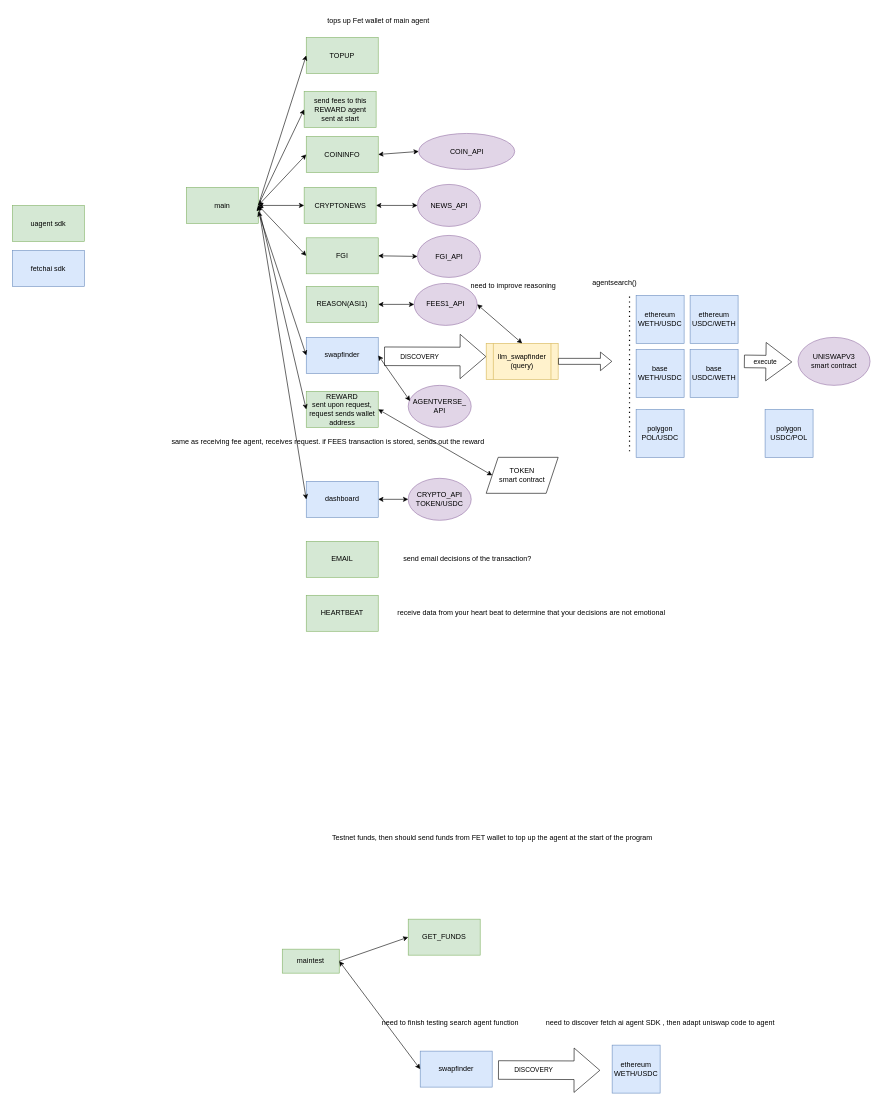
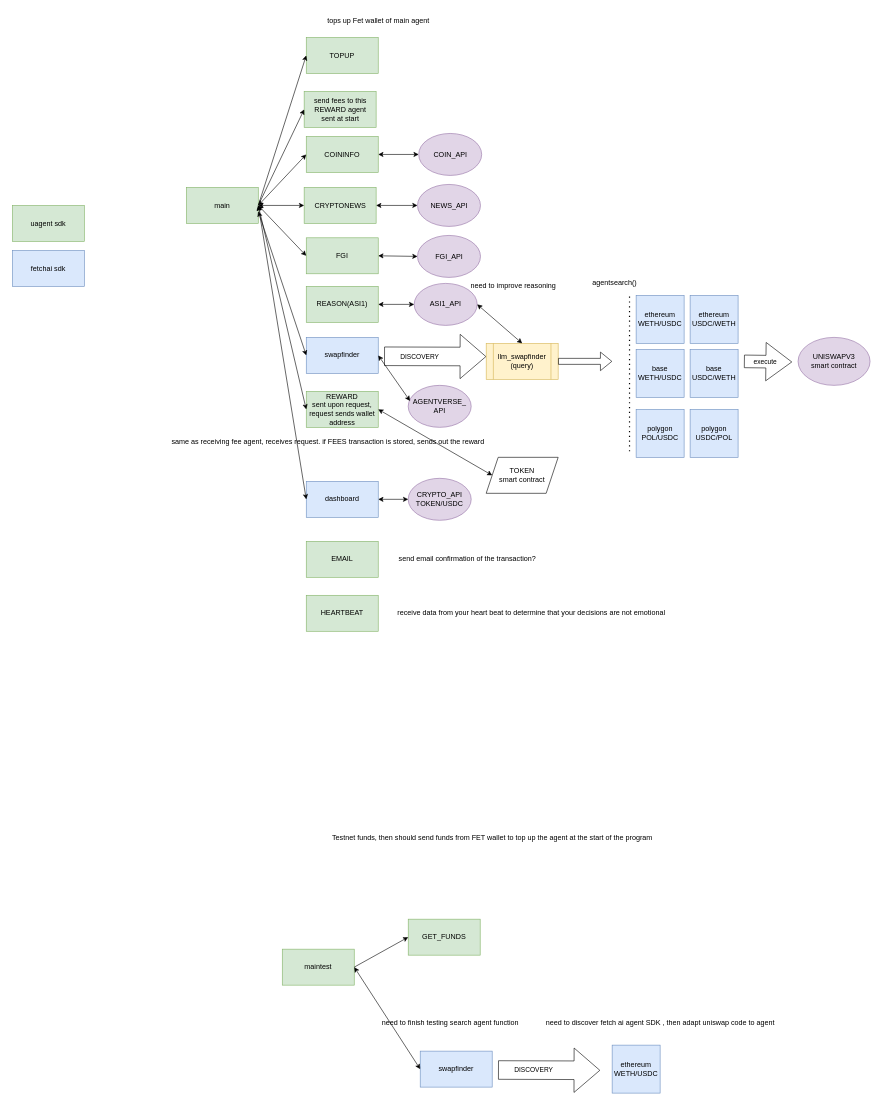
  <mxCell id="0" />
  <mxCell id="1" parent="0" />
  <mxCell id="2" value="main" style="rounded=0;whiteSpace=wrap;html=1;fillColor=#d5e8d4;strokeColor=#82b366;" parent="1" vertex="1"><mxGeometry x="310" y="312" width="120" height="60" as="geometry" /></mxCell>
  <mxCell id="3" value="FGI" style="rounded=0;whiteSpace=wrap;html=1;fillColor=#d5e8d4;strokeColor=#82b366;" parent="1" vertex="1"><mxGeometry x="510" y="396" width="120" height="60" as="geometry" /></mxCell>
  <mxCell id="4" value="COININFO" style="rounded=0;whiteSpace=wrap;html=1;fillColor=#d5e8d4;strokeColor=#82b366;" parent="1" vertex="1"><mxGeometry x="510" y="227" width="120" height="60" as="geometry" /></mxCell>
  <mxCell id="5" value="swapfinder" style="rounded=0;whiteSpace=wrap;html=1;fillColor=#dae8fc;strokeColor=#6c8ebf;" parent="1" vertex="1"><mxGeometry x="510" y="562" width="120" height="60" as="geometry" /></mxCell>
  <mxCell id="6" value="REASON(ASI1)" style="rounded=0;whiteSpace=wrap;html=1;fillColor=#d5e8d4;strokeColor=#82b366;" parent="1" vertex="1"><mxGeometry x="510" y="477" width="120" height="60" as="geometry" /></mxCell>
  <mxCell id="7" value="" style="endArrow=classic;startArrow=classic;html=1;rounded=0;entryX=0;entryY=0.5;entryDx=0;entryDy=0;exitX=1;exitY=0.5;exitDx=0;exitDy=0;" parent="1" source="2" target="3" edge="1"><mxGeometry width="50" height="50" relative="1" as="geometry"><mxPoint x="380" y="552" as="sourcePoint" /><mxPoint x="430" y="502" as="targetPoint" /></mxGeometry></mxCell>
  <mxCell id="8" value="" style="endArrow=classic;startArrow=classic;html=1;rounded=0;entryX=0;entryY=0.5;entryDx=0;entryDy=0;exitX=1;exitY=0.5;exitDx=0;exitDy=0;" parent="1" source="2" target="4" edge="1"><mxGeometry width="50" height="50" relative="1" as="geometry"><mxPoint x="440" y="482" as="sourcePoint" /><mxPoint x="520" y="482" as="targetPoint" /></mxGeometry></mxCell>
  <mxCell id="9" value="" style="endArrow=classic;startArrow=classic;html=1;rounded=0;entryX=0;entryY=0.5;entryDx=0;entryDy=0;" parent="1" target="5" edge="1"><mxGeometry width="50" height="50" relative="1" as="geometry"><mxPoint x="430" y="352" as="sourcePoint" /><mxPoint x="480" y="652" as="targetPoint" /></mxGeometry></mxCell>
  <mxCell id="10" value="CRYPTONEWS" style="rounded=0;whiteSpace=wrap;html=1;fillColor=#d5e8d4;strokeColor=#82b366;" parent="1" vertex="1"><mxGeometry x="506.5" y="312" width="120" height="60" as="geometry" /></mxCell>
  <mxCell id="11" value="NEWS_API" style="ellipse;whiteSpace=wrap;html=1;fillColor=#e1d5e7;strokeColor=#9673a6;" parent="1" vertex="1"><mxGeometry x="695.5" y="307" width="105" height="70" as="geometry" /></mxCell>
  <mxCell id="12" value="" style="endArrow=classic;startArrow=classic;html=1;rounded=0;exitX=1;exitY=0.5;exitDx=0;exitDy=0;entryX=0;entryY=0.5;entryDx=0;entryDy=0;" parent="1" source="10" target="11" edge="1"><mxGeometry width="50" height="50" relative="1" as="geometry"><mxPoint x="888" y="792" as="sourcePoint" /><mxPoint x="968" y="712" as="targetPoint" /></mxGeometry></mxCell>
  <mxCell id="13" value="FGI_API" style="ellipse;whiteSpace=wrap;html=1;fillColor=#e1d5e7;strokeColor=#9673a6;" parent="1" vertex="1"><mxGeometry x="695.5" y="392" width="105" height="70" as="geometry" /></mxCell>
  <mxCell id="14" value="" style="endArrow=classic;startArrow=classic;html=1;rounded=0;exitX=1;exitY=0.5;exitDx=0;exitDy=0;entryX=0;entryY=0.5;entryDx=0;entryDy=0;" parent="1" source="3" target="13" edge="1"><mxGeometry width="50" height="50" relative="1" as="geometry"><mxPoint x="690" y="541" as="sourcePoint" /><mxPoint x="830" y="591" as="targetPoint" /></mxGeometry></mxCell>
  <mxCell id="15" value="" style="endArrow=classic;startArrow=classic;html=1;rounded=0;exitX=1;exitY=0.5;exitDx=0;exitDy=0;entryX=0;entryY=0.5;entryDx=0;entryDy=0;" parent="1" source="4" target="16" edge="1"><mxGeometry width="50" height="50" relative="1" as="geometry"><mxPoint x="630" y="437" as="sourcePoint" /><mxPoint x="690" y="433" as="targetPoint" /></mxGeometry></mxCell>
- <mxCell id="16" value="COIN_API" style="ellipse;whiteSpace=wrap;html=1;fillColor=#e1d5e7;strokeColor=#9673a6;" parent="1" vertex="1"><mxGeometry x="697.5" y="222" width="160" height="60" as="geometry" /></mxCell>
+ <mxCell id="16" value="COIN_API" style="ellipse;whiteSpace=wrap;html=1;fillColor=#e1d5e7;strokeColor=#9673a6;" parent="1" vertex="1"><mxGeometry x="697.5" y="222" width="105" height="70" as="geometry" /></mxCell>
  <mxCell id="17" value="ethereum&lt;div&gt;WETH/USDC&lt;/div&gt;" style="whiteSpace=wrap;html=1;aspect=fixed;fillColor=#dae8fc;strokeColor=#6c8ebf;" parent="1" vertex="1"><mxGeometry x="1060" y="492" width="80" height="80" as="geometry" /></mxCell>
  <mxCell id="18" value="" style="shape=flexArrow;endArrow=classic;html=1;rounded=0;endWidth=42;endSize=14;width=31;entryX=0;entryY=0.5;entryDx=0;entryDy=0;" parent="1" edge="1"><mxGeometry width="50" height="50" relative="1" as="geometry"><mxPoint x="640" y="593.5" as="sourcePoint" /><mxPoint x="810" y="594" as="targetPoint" /></mxGeometry></mxCell>
  <mxCell id="19" value="DISCOVERY" style="edgeLabel;html=1;align=center;verticalAlign=middle;resizable=0;points=[];" parent="18" vertex="1" connectable="0"><mxGeometry x="-0.473" y="-1" relative="1" as="geometry"><mxPoint x="14" y="-1" as="offset" /></mxGeometry></mxCell>
  <mxCell id="20" value="ethereum&lt;div&gt;USDC/WETH&lt;/div&gt;" style="whiteSpace=wrap;html=1;aspect=fixed;fillColor=#dae8fc;strokeColor=#6c8ebf;" parent="1" vertex="1"><mxGeometry x="1150" y="492" width="80" height="80" as="geometry" /></mxCell>
  <mxCell id="21" value="uagent sdk" style="rounded=0;whiteSpace=wrap;html=1;fillColor=#d5e8d4;strokeColor=#82b366;" parent="1" vertex="1"><mxGeometry x="20" y="342" width="120" height="60" as="geometry" /></mxCell>
  <mxCell id="22" value="fetchai sdk" style="rounded=0;whiteSpace=wrap;html=1;fillColor=#dae8fc;strokeColor=#6c8ebf;" parent="1" vertex="1"><mxGeometry x="20" y="417" width="120" height="60" as="geometry" /></mxCell>
  <mxCell id="23" value="base&lt;div&gt;WETH/USDC&lt;/div&gt;" style="whiteSpace=wrap;html=1;aspect=fixed;fillColor=#dae8fc;strokeColor=#6c8ebf;" parent="1" vertex="1"><mxGeometry x="1060" y="582" width="80" height="80" as="geometry" /></mxCell>
  <mxCell id="24" value="base&lt;div&gt;USDC/WETH&lt;/div&gt;" style="whiteSpace=wrap;html=1;aspect=fixed;fillColor=#dae8fc;strokeColor=#6c8ebf;" parent="1" vertex="1"><mxGeometry x="1150" y="582" width="80" height="80" as="geometry" /></mxCell>
  <mxCell id="25" value="polygon&lt;br&gt;&lt;div&gt;POL/USDC&lt;/div&gt;" style="whiteSpace=wrap;html=1;aspect=fixed;fillColor=#dae8fc;strokeColor=#6c8ebf;" parent="1" vertex="1"><mxGeometry x="1060" y="682" width="80" height="80" as="geometry" /></mxCell>
- <mxCell id="26" value="polygon&lt;div&gt;USDC/POL&lt;/div&gt;" style="whiteSpace=wrap;html=1;aspect=fixed;fillColor=#dae8fc;strokeColor=#6c8ebf;" parent="1" vertex="1"><mxGeometry x="1275" y="682" width="80" height="80" as="geometry" /></mxCell>
+ <mxCell id="26" value="polygon&lt;div&gt;USDC/POL&lt;/div&gt;" style="whiteSpace=wrap;html=1;aspect=fixed;fillColor=#dae8fc;strokeColor=#6c8ebf;" parent="1" vertex="1"><mxGeometry x="1150" y="682" width="80" height="80" as="geometry" /></mxCell>
  <mxCell id="27" value="dashboard" style="rounded=0;whiteSpace=wrap;html=1;fillColor=#dae8fc;strokeColor=#6c8ebf;" parent="1" vertex="1"><mxGeometry x="510" y="802" width="120" height="60" as="geometry" /></mxCell>
  <mxCell id="28" value="" style="endArrow=classic;startArrow=classic;html=1;rounded=0;entryX=0;entryY=0.5;entryDx=0;entryDy=0;exitX=1;exitY=0.5;exitDx=0;exitDy=0;" parent="1" source="2" target="27" edge="1"><mxGeometry width="50" height="50" relative="1" as="geometry"><mxPoint x="410" y="532" as="sourcePoint" /><mxPoint x="490" y="772" as="targetPoint" /></mxGeometry></mxCell>
  <mxCell id="29" value="UNISWAPV3&lt;div&gt;smart contract&lt;/div&gt;" style="ellipse;whiteSpace=wrap;html=1;fillColor=#e1d5e7;strokeColor=#9673a6;" parent="1" vertex="1"><mxGeometry x="1330" y="562" width="120" height="80" as="geometry" /></mxCell>
  <mxCell id="30" value="" style="shape=flexArrow;endArrow=classic;html=1;rounded=0;endWidth=42;endSize=14.04;width=21;" parent="1" edge="1"><mxGeometry width="50" height="50" relative="1" as="geometry"><mxPoint x="1240" y="602" as="sourcePoint" /><mxPoint x="1320" y="603" as="targetPoint" /></mxGeometry></mxCell>
  <mxCell id="31" value="execute" style="edgeLabel;html=1;align=center;verticalAlign=middle;resizable=0;points=[];" parent="30" vertex="1" connectable="0"><mxGeometry x="-0.473" y="-1" relative="1" as="geometry"><mxPoint x="14" y="-1" as="offset" /></mxGeometry></mxCell>
  <mxCell id="32" value="" style="endArrow=classic;startArrow=classic;html=1;rounded=0;entryX=0;entryY=0.5;entryDx=0;entryDy=0;exitX=1;exitY=0.5;exitDx=0;exitDy=0;" parent="1" source="2" target="10" edge="1"><mxGeometry width="50" height="50" relative="1" as="geometry"><mxPoint x="880" y="392" as="sourcePoint" /><mxPoint x="960" y="557" as="targetPoint" /></mxGeometry></mxCell>
  <mxCell id="33" value="CRYPTO_API&lt;div&gt;TOKEN/USDC&lt;/div&gt;" style="ellipse;whiteSpace=wrap;html=1;fillColor=#e1d5e7;strokeColor=#9673a6;" parent="1" vertex="1"><mxGeometry x="680" y="797" width="105" height="70" as="geometry" /></mxCell>
  <mxCell id="34" value="" style="endArrow=classic;startArrow=classic;html=1;rounded=0;entryX=0;entryY=0.5;entryDx=0;entryDy=0;exitX=1;exitY=0.5;exitDx=0;exitDy=0;" parent="1" source="27" target="33" edge="1"><mxGeometry width="50" height="50" relative="1" as="geometry"><mxPoint x="830" y="812" as="sourcePoint" /><mxPoint x="910" y="1052" as="targetPoint" /></mxGeometry></mxCell>
  <mxCell id="35" value="send fees to this REWARD agent&lt;div&gt;sent at start&lt;/div&gt;" style="rounded=0;whiteSpace=wrap;html=1;fillColor=#d5e8d4;strokeColor=#82b366;" parent="1" vertex="1"><mxGeometry x="506.5" y="152" width="120" height="60" as="geometry" /></mxCell>
  <mxCell id="36" value="REWARD&lt;div&gt;sent upon request, request sends wallet address&lt;/div&gt;" style="rounded=0;whiteSpace=wrap;html=1;fillColor=#d5e8d4;strokeColor=#82b366;" parent="1" vertex="1"><mxGeometry x="510" y="652" width="120" height="60" as="geometry" /></mxCell>
  <mxCell id="37" value="" style="endArrow=classic;html=1;rounded=0;entryX=0;entryY=0.5;entryDx=0;entryDy=0;" parent="1" target="35" edge="1"><mxGeometry width="50" height="50" relative="1" as="geometry"><mxPoint x="430" y="342" as="sourcePoint" /><mxPoint x="480" y="222" as="targetPoint" /></mxGeometry></mxCell>
  <mxCell id="38" value="" style="endArrow=classic;startArrow=classic;html=1;rounded=0;entryX=1;entryY=0.5;entryDx=0;entryDy=0;exitX=0;exitY=0.5;exitDx=0;exitDy=0;" parent="1" source="36" target="2" edge="1"><mxGeometry width="50" height="50" relative="1" as="geometry"><mxPoint x="350" y="662" as="sourcePoint" /><mxPoint x="400" y="612" as="targetPoint" /></mxGeometry></mxCell>
- <mxCell id="39" value="FEES1_API" style="ellipse;whiteSpace=wrap;html=1;fillColor=#e1d5e7;strokeColor=#9673a6;" parent="1" vertex="1"><mxGeometry x="690" y="472" width="105" height="70" as="geometry" /></mxCell>
+ <mxCell id="39" value="ASI1_API" style="ellipse;whiteSpace=wrap;html=1;fillColor=#e1d5e7;strokeColor=#9673a6;" parent="1" vertex="1"><mxGeometry x="690" y="472" width="105" height="70" as="geometry" /></mxCell>
  <mxCell id="40" value="" style="endArrow=classic;startArrow=classic;html=1;rounded=0;exitX=1;exitY=0.5;exitDx=0;exitDy=0;entryX=0;entryY=0.5;entryDx=0;entryDy=0;" parent="1" source="6" target="39" edge="1"><mxGeometry width="50" height="50" relative="1" as="geometry"><mxPoint x="640" y="482" as="sourcePoint" /><mxPoint x="706" y="483" as="targetPoint" /></mxGeometry></mxCell>
  <mxCell id="41" value="AGENTVERSE_&lt;div&gt;API&lt;/div&gt;" style="ellipse;whiteSpace=wrap;html=1;fillColor=#e1d5e7;strokeColor=#9673a6;" parent="1" vertex="1"><mxGeometry x="680" y="642" width="105" height="70" as="geometry" /></mxCell>
  <mxCell id="42" value="" style="endArrow=classic;startArrow=classic;html=1;rounded=0;exitX=1;exitY=0.5;exitDx=0;exitDy=0;entryX=0.029;entryY=0.371;entryDx=0;entryDy=0;entryPerimeter=0;" parent="1" source="5" target="41" edge="1"><mxGeometry width="50" height="50" relative="1" as="geometry"><mxPoint x="640" y="560.75" as="sourcePoint" /><mxPoint x="700" y="560.75" as="targetPoint" /></mxGeometry></mxCell>
  <mxCell id="43" value="agentsearch()" style="text;html=1;align=center;verticalAlign=middle;resizable=0;points=[];autosize=1;strokeColor=none;fillColor=none;" parent="1" vertex="1"><mxGeometry x="974" y="456" width="100" height="30" as="geometry" /></mxCell>
  <mxCell id="44" value="llm_swapfinder&lt;div&gt;(query)&lt;/div&gt;" style="shape=process;whiteSpace=wrap;html=1;backgroundOutline=1;fillColor=#fff2cc;strokeColor=#d6b656;" parent="1" vertex="1"><mxGeometry x="810" y="572" width="120" height="60" as="geometry" /></mxCell>
  <mxCell id="45" value="" style="endArrow=classic;startArrow=classic;html=1;rounded=0;exitX=1;exitY=0.5;exitDx=0;exitDy=0;entryX=0.5;entryY=0;entryDx=0;entryDy=0;" parent="1" source="39" target="44" edge="1"><mxGeometry width="50" height="50" relative="1" as="geometry"><mxPoint x="820" y="622" as="sourcePoint" /><mxPoint x="933" y="708" as="targetPoint" /></mxGeometry></mxCell>
  <mxCell id="46" value="" style="shape=flexArrow;endArrow=classic;html=1;rounded=0;exitX=1;exitY=0.5;exitDx=0;exitDy=0;" parent="1" source="44" edge="1"><mxGeometry width="50" height="50" relative="1" as="geometry"><mxPoint x="910" y="707" as="sourcePoint" /><mxPoint x="1020" y="602" as="targetPoint" /></mxGeometry></mxCell>
  <mxCell id="47" value="" style="endArrow=none;dashed=1;html=1;dashPattern=1 3;strokeWidth=2;rounded=0;" parent="1" edge="1"><mxGeometry width="50" height="50" relative="1" as="geometry"><mxPoint x="1049" y="752" as="sourcePoint" /><mxPoint x="1049" y="492" as="targetPoint" /></mxGeometry></mxCell>
  <mxCell id="48" value="TOPUP" style="rounded=0;whiteSpace=wrap;html=1;fillColor=#d5e8d4;strokeColor=#82b366;" vertex="1" parent="1"><mxGeometry x="510" y="62" width="120" height="60" as="geometry" /></mxCell>
  <mxCell id="49" value="" style="endArrow=classic;html=1;rounded=0;entryX=0;entryY=0.5;entryDx=0;entryDy=0;exitX=1;exitY=0.5;exitDx=0;exitDy=0;" edge="1" parent="1" source="2" target="48"><mxGeometry width="50" height="50" relative="1" as="geometry"><mxPoint x="420" y="252" as="sourcePoint" /><mxPoint x="497" y="92" as="targetPoint" /></mxGeometry></mxCell>
- <mxCell id="50" value="maintest" style="rounded=0;whiteSpace=wrap;html=1;fillColor=#d5e8d4;strokeColor=#82b366;" vertex="1" parent="1"><mxGeometry x="470" y="1582" width="95" height="40" as="geometry" /></mxCell>
+ <mxCell id="50" value="maintest" style="rounded=0;whiteSpace=wrap;html=1;fillColor=#d5e8d4;strokeColor=#82b366;" vertex="1" parent="1"><mxGeometry x="470" y="1582" width="120" height="60" as="geometry" /></mxCell>
  <mxCell id="51" value="swapfinder" style="rounded=0;whiteSpace=wrap;html=1;fillColor=#dae8fc;strokeColor=#6c8ebf;" vertex="1" parent="1"><mxGeometry x="700" y="1752" width="120" height="60" as="geometry" /></mxCell>
  <mxCell id="52" value="" style="endArrow=classic;startArrow=classic;html=1;rounded=0;entryX=0;entryY=0.5;entryDx=0;entryDy=0;exitX=1;exitY=0.5;exitDx=0;exitDy=0;" edge="1" parent="1" target="51" source="50"><mxGeometry width="50" height="50" relative="1" as="geometry"><mxPoint x="620" y="1542" as="sourcePoint" /><mxPoint x="670" y="1842" as="targetPoint" /></mxGeometry></mxCell>
  <mxCell id="53" value="ethereum&lt;div&gt;WETH/USDC&lt;/div&gt;" style="whiteSpace=wrap;html=1;aspect=fixed;fillColor=#dae8fc;strokeColor=#6c8ebf;" vertex="1" parent="1"><mxGeometry x="1020" y="1742" width="80" height="80" as="geometry" /></mxCell>
  <mxCell id="54" value="" style="shape=flexArrow;endArrow=classic;html=1;rounded=0;endWidth=42;endSize=14;width=31;entryX=0;entryY=0.5;entryDx=0;entryDy=0;" edge="1" parent="1"><mxGeometry width="50" height="50" relative="1" as="geometry"><mxPoint x="830" y="1783.5" as="sourcePoint" /><mxPoint x="1000" y="1784" as="targetPoint" /></mxGeometry></mxCell>
  <mxCell id="55" value="DISCOVERY" style="edgeLabel;html=1;align=center;verticalAlign=middle;resizable=0;points=[];" vertex="1" connectable="0" parent="54"><mxGeometry x="-0.473" y="-1" relative="1" as="geometry"><mxPoint x="14" y="-1" as="offset" /></mxGeometry></mxCell>
  <mxCell id="56" value="GET_FUNDS" style="rounded=0;whiteSpace=wrap;html=1;fillColor=#d5e8d4;strokeColor=#82b366;" vertex="1" parent="1"><mxGeometry x="680" y="1532" width="120" height="60" as="geometry" /></mxCell>
  <mxCell id="57" value="" style="endArrow=classic;html=1;rounded=0;entryX=0;entryY=0.5;entryDx=0;entryDy=0;exitX=1;exitY=0.5;exitDx=0;exitDy=0;" edge="1" parent="1" source="50" target="56"><mxGeometry width="50" height="50" relative="1" as="geometry"><mxPoint x="610" y="1442" as="sourcePoint" /><mxPoint x="687" y="1282" as="targetPoint" /></mxGeometry></mxCell>
  <mxCell id="58" value="Testnet funds, then should send funds from FET wallet to top up the agent at the start of the program" style="text;html=1;align=center;verticalAlign=middle;resizable=0;points=[];autosize=1;strokeColor=none;fillColor=none;" vertex="1" parent="1"><mxGeometry x="540" y="1382" width="560" height="30" as="geometry" /></mxCell>
  <mxCell id="59" value="need to finish testing search agent function" style="text;html=1;align=center;verticalAlign=middle;resizable=0;points=[];autosize=1;strokeColor=none;fillColor=none;" vertex="1" parent="1"><mxGeometry x="625" y="1690" width="250" height="30" as="geometry" /></mxCell>
  <mxCell id="60" value="need to discover fetch ai agent SDK , then adapt uniswap code to agent" style="text;html=1;align=center;verticalAlign=middle;resizable=0;points=[];autosize=1;strokeColor=none;fillColor=none;" vertex="1" parent="1"><mxGeometry x="895" y="1690" width="410" height="30" as="geometry" /></mxCell>
  <mxCell id="61" value="same as receiving fee agent, receives request. if FEES transaction is stored, sends out the reward" style="text;html=1;align=center;verticalAlign=middle;resizable=0;points=[];autosize=1;strokeColor=none;fillColor=none;" vertex="1" parent="1"><mxGeometry x="270.5" y="722" width="550" height="30" as="geometry" /></mxCell>
  <mxCell id="62" value="need to improve reasoning" style="text;html=1;align=center;verticalAlign=middle;resizable=0;points=[];autosize=1;strokeColor=none;fillColor=none;" vertex="1" parent="1"><mxGeometry x="770" y="462" width="170" height="30" as="geometry" /></mxCell>
  <mxCell id="63" value="tops up Fet wallet of main agent" style="text;html=1;align=center;verticalAlign=middle;resizable=0;points=[];autosize=1;strokeColor=none;fillColor=none;" vertex="1" parent="1"><mxGeometry x="535" y="20" width="190" height="30" as="geometry" /></mxCell>
  <mxCell id="64" value="EMAIL" style="rounded=0;whiteSpace=wrap;html=1;fillColor=#d5e8d4;strokeColor=#82b366;" vertex="1" parent="1"><mxGeometry x="510" y="902" width="120" height="60" as="geometry" /></mxCell>
- <mxCell id="65" value="send email decisions of the transaction?&amp;nbsp;" style="text;html=1;align=center;verticalAlign=middle;resizable=0;points=[];autosize=1;strokeColor=none;fillColor=none;" vertex="1" parent="1"><mxGeometry x="650" y="917" width="260" height="30" as="geometry" /></mxCell>
+ <mxCell id="65" value="send email confirmation of the transaction?&amp;nbsp;" style="text;html=1;align=center;verticalAlign=middle;resizable=0;points=[];autosize=1;strokeColor=none;fillColor=none;" vertex="1" parent="1"><mxGeometry x="650" y="917" width="260" height="30" as="geometry" /></mxCell>
  <mxCell id="66" value="HEARTBEAT" style="rounded=0;whiteSpace=wrap;html=1;fillColor=#d5e8d4;strokeColor=#82b366;" vertex="1" parent="1"><mxGeometry x="510" y="992" width="120" height="60" as="geometry" /></mxCell>
  <mxCell id="67" value="receive data from your heart beat to determine that your decisions are not emotional" style="text;html=1;align=center;verticalAlign=middle;resizable=0;points=[];autosize=1;strokeColor=none;fillColor=none;" vertex="1" parent="1"><mxGeometry x="650" y="1007" width="470" height="30" as="geometry" /></mxCell>
  <mxCell id="68" value="TOKEN&lt;div&gt;smart contract&lt;/div&gt;" style="shape=parallelogram;perimeter=parallelogramPerimeter;whiteSpace=wrap;html=1;fixedSize=1;" vertex="1" parent="1"><mxGeometry x="810" y="762" width="120" height="60" as="geometry" /></mxCell>
  <mxCell id="69" value="" style="endArrow=classic;startArrow=classic;html=1;rounded=0;exitX=1;exitY=0.5;exitDx=0;exitDy=0;entryX=0;entryY=0.5;entryDx=0;entryDy=0;" edge="1" parent="1" source="36" target="68"><mxGeometry width="50" height="50" relative="1" as="geometry"><mxPoint x="770.5" y="797" as="sourcePoint" /><mxPoint x="820.5" y="747" as="targetPoint" /></mxGeometry></mxCell>
